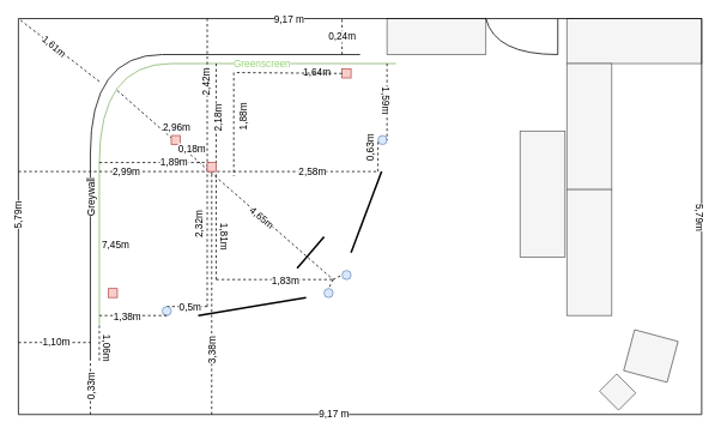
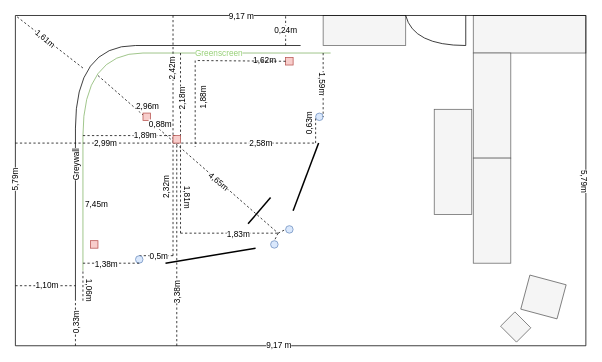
  <mxCell id="0" />
  <mxCell id="1" parent="0" />
  <mxCell id="2" value="" style="endArrow=none;html=1;rounded=0;" parent="1" edge="1"><mxGeometry width="50" height="50" relative="1" as="geometry"><mxPoint x="20" y="460" as="sourcePoint" /><mxPoint x="20" y="20" as="targetPoint" /></mxGeometry></mxCell>
  <mxCell id="3" value="5,79m" style="edgeLabel;html=1;align=center;verticalAlign=middle;resizable=0;points=[];rotation=-90;" parent="2" vertex="1" connectable="0"><mxGeometry x="0.338" y="1" relative="1" as="geometry"><mxPoint y="74" as="offset" /></mxGeometry></mxCell>
  <mxCell id="4" value="" style="endArrow=none;html=1;rounded=0;" parent="1" edge="1"><mxGeometry width="50" height="50" relative="1" as="geometry"><mxPoint x="20" y="460" as="sourcePoint" /><mxPoint x="780" y="460" as="targetPoint" /></mxGeometry></mxCell>
  <mxCell id="5" value="9,17 m" style="edgeLabel;html=1;align=center;verticalAlign=middle;resizable=0;points=[];" parent="4" vertex="1" connectable="0"><mxGeometry x="0.039" y="1" relative="1" as="geometry"><mxPoint x="-45" as="offset" /></mxGeometry></mxCell>
  <mxCell id="6" value="" style="endArrow=none;html=1;rounded=0;" parent="1" edge="1"><mxGeometry width="50" height="50" relative="1" as="geometry"><mxPoint x="100" y="400" as="sourcePoint" /><mxPoint x="100" y="170" as="targetPoint" /></mxGeometry></mxCell>
  <mxCell id="7" value="" style="endArrow=none;html=1;rounded=0;" parent="1" edge="1"><mxGeometry width="50" height="50" relative="1" as="geometry"><mxPoint x="400" y="60" as="sourcePoint" /><mxPoint x="180" y="60" as="targetPoint" /></mxGeometry></mxCell>
  <mxCell id="8" value="" style="endArrow=none;html=1;shadow=0;curved=1;" parent="1" edge="1"><mxGeometry width="50" height="50" relative="1" as="geometry"><mxPoint x="100" y="170" as="sourcePoint" /><mxPoint x="180" y="60" as="targetPoint" /><Array as="points"><mxPoint x="100" y="60" /></Array></mxGeometry></mxCell>
  <mxCell id="9" value="Greywall" style="edgeLabel;html=1;align=center;verticalAlign=middle;resizable=0;points=[];rotation=-90;" parent="8" vertex="1" connectable="0"><mxGeometry x="-0.649" y="-3" relative="1" as="geometry"><mxPoint x="-3" y="83" as="offset" /></mxGeometry></mxCell>
  <mxCell id="10" value="" style="endArrow=none;dashed=1;html=1;rounded=0;shadow=0;strokeWidth=1;" parent="1" edge="1"><mxGeometry width="50" height="50" relative="1" as="geometry"><mxPoint x="110" y="90" as="sourcePoint" /><mxPoint x="20" y="20" as="targetPoint" /></mxGeometry></mxCell>
  <mxCell id="11" value="1,61m" style="edgeLabel;html=1;align=center;verticalAlign=middle;resizable=0;points=[];rotation=40;" parent="10" vertex="1" connectable="0"><mxGeometry x="-0.362" y="-1" relative="1" as="geometry"><mxPoint x="-22" y="-17" as="offset" /></mxGeometry></mxCell>
  <mxCell id="12" value="0,24m" style="endArrow=none;dashed=1;html=1;rounded=0;shadow=0;strokeWidth=1;" parent="1" edge="1"><mxGeometry width="50" height="50" relative="1" as="geometry"><mxPoint x="380" y="60" as="sourcePoint" /><mxPoint x="380" y="20" as="targetPoint" /><Array as="points" /><mxPoint as="offset" /></mxGeometry></mxCell>
  <mxCell id="13" value="" style="endArrow=none;dashed=1;html=1;rounded=0;shadow=0;strokeWidth=1;" parent="1" edge="1"><mxGeometry width="50" height="50" relative="1" as="geometry"><mxPoint x="20" y="380" as="sourcePoint" /><mxPoint x="100" y="380" as="targetPoint" /></mxGeometry></mxCell>
  <mxCell id="14" value="1,10m" style="edgeLabel;html=1;align=center;verticalAlign=middle;resizable=0;points=[];" parent="13" vertex="1" connectable="0"><mxGeometry x="0.514" y="1" relative="1" as="geometry"><mxPoint x="-20" as="offset" /></mxGeometry></mxCell>
  <mxCell id="15" value="" style="endArrow=none;html=1;rounded=0;fillColor=#d5e8d4;strokeColor=#82b366;" parent="1" edge="1"><mxGeometry width="50" height="50" relative="1" as="geometry"><mxPoint x="110" y="360" as="sourcePoint" /><mxPoint x="110" y="180" as="targetPoint" /></mxGeometry></mxCell>
  <mxCell id="16" value="" style="endArrow=none;html=1;rounded=0;fillColor=#d5e8d4;strokeColor=#82b366;" parent="1" edge="1"><mxGeometry width="50" height="50" relative="1" as="geometry"><mxPoint x="440" y="70" as="sourcePoint" /><mxPoint x="190" y="70" as="targetPoint" /></mxGeometry></mxCell>
  <mxCell id="17" value="" style="endArrow=none;html=1;shadow=0;curved=1;fillColor=#d5e8d4;strokeColor=#82b366;" parent="1" edge="1"><mxGeometry width="50" height="50" relative="1" as="geometry"><mxPoint x="110" y="180" as="sourcePoint" /><mxPoint x="190" y="70" as="targetPoint" /><Array as="points"><mxPoint x="110" y="70" /></Array></mxGeometry></mxCell>
  <mxCell id="18" value="Greenscreen" style="edgeLabel;html=1;align=center;verticalAlign=middle;resizable=0;points=[];rotation=0;fontColor=#97D077;" parent="17" vertex="1" connectable="0"><mxGeometry x="-0.649" y="-3" relative="1" as="geometry"><mxPoint x="177" y="-77" as="offset" /></mxGeometry></mxCell>
  <mxCell id="19" value="" style="endArrow=none;dashed=1;html=1;rounded=0;shadow=0;strokeWidth=1;fontColor=#000000;entryX=0;entryY=0.5;entryDx=0;entryDy=0;" parent="1" edge="1"><mxGeometry width="50" height="50" relative="1" as="geometry"><mxPoint x="230" y="20" as="sourcePoint" /><mxPoint x="230" y="185" as="targetPoint" /></mxGeometry></mxCell>
  <mxCell id="20" value="2,42m" style="edgeLabel;html=1;align=center;verticalAlign=middle;resizable=0;points=[];fontColor=#000000;rotation=-90;" parent="19" vertex="1" connectable="0"><mxGeometry x="0.059" y="1" relative="1" as="geometry"><mxPoint x="-2" y="-15" as="offset" /></mxGeometry></mxCell>
  <mxCell id="21" value="" style="endArrow=none;dashed=1;html=1;rounded=0;shadow=0;strokeWidth=1;fontColor=#000000;entryX=1;entryY=0.5;entryDx=0;entryDy=0;" parent="1" edge="1"><mxGeometry width="50" height="50" relative="1" as="geometry"><mxPoint x="240" y="70" as="sourcePoint" /><mxPoint x="240" y="185" as="targetPoint" /></mxGeometry></mxCell>
  <mxCell id="22" value="2,18m" style="edgeLabel;html=1;align=center;verticalAlign=middle;resizable=0;points=[];fontColor=#000000;rotation=-90;fontSize=11;" parent="21" vertex="1" connectable="0"><mxGeometry x="0.059" y="1" relative="1" as="geometry"><mxPoint y="1" as="offset" /></mxGeometry></mxCell>
  <mxCell id="23" value="" style="endArrow=none;dashed=1;html=1;rounded=0;shadow=0;strokeWidth=1;fontSize=11;fontColor=#000000;entryX=0.5;entryY=0;entryDx=0;entryDy=0;" parent="1" edge="1"><mxGeometry width="50" height="50" relative="1" as="geometry"><mxPoint x="110" y="180" as="sourcePoint" /><mxPoint x="235" y="180" as="targetPoint" /></mxGeometry></mxCell>
  <mxCell id="24" value="1,89m" style="edgeLabel;html=1;align=center;verticalAlign=middle;resizable=0;points=[];fontSize=11;fontColor=#000000;" parent="23" vertex="1" connectable="0"><mxGeometry x="-0.224" y="-1" relative="1" as="geometry"><mxPoint x="33" y="-2" as="offset" /></mxGeometry></mxCell>
  <mxCell id="25" value="" style="endArrow=none;dashed=1;html=1;rounded=0;shadow=0;strokeWidth=1;fontSize=11;fontColor=#000000;entryX=0.5;entryY=1;entryDx=0;entryDy=0;" parent="1" edge="1"><mxGeometry width="50" height="50" relative="1" as="geometry"><mxPoint x="20" y="190" as="sourcePoint" /><mxPoint x="235" y="190" as="targetPoint" /></mxGeometry></mxCell>
  <mxCell id="26" value="2,99m" style="edgeLabel;html=1;align=center;verticalAlign=middle;resizable=0;points=[];fontSize=11;fontColor=#000000;" parent="25" vertex="1" connectable="0"><mxGeometry x="0.11" y="1" relative="1" as="geometry"><mxPoint as="offset" /></mxGeometry></mxCell>
  <mxCell id="27" value="" style="endArrow=none;dashed=1;html=1;rounded=0;shadow=0;strokeWidth=1;fontSize=11;fontColor=#000000;exitX=0.5;exitY=1;exitDx=0;exitDy=0;" parent="1" edge="1"><mxGeometry width="50" height="50" relative="1" as="geometry"><mxPoint x="235" y="190" as="sourcePoint" /><mxPoint x="420" y="190" as="targetPoint" /></mxGeometry></mxCell>
  <mxCell id="28" value="2,58m" style="edgeLabel;html=1;align=center;verticalAlign=middle;resizable=0;points=[];fontSize=11;fontColor=#000000;" parent="27" vertex="1" connectable="0"><mxGeometry x="0.197" relative="1" as="geometry"><mxPoint as="offset" /></mxGeometry></mxCell>
  <mxCell id="29" value="" style="endArrow=none;dashed=1;html=1;rounded=0;shadow=0;strokeWidth=1;fontSize=11;fontColor=#000000;" parent="1" edge="1"><mxGeometry width="50" height="50" relative="1" as="geometry"><mxPoint x="240" y="310" as="sourcePoint" /><mxPoint x="370" y="310" as="targetPoint" /></mxGeometry></mxCell>
  <mxCell id="30" value="1,83m" style="edgeLabel;html=1;align=center;verticalAlign=middle;resizable=0;points=[];fontSize=11;fontColor=#000000;" parent="29" vertex="1" connectable="0"><mxGeometry x="0.399" y="-1" relative="1" as="geometry"><mxPoint x="-15" y="-1" as="offset" /></mxGeometry></mxCell>
  <mxCell id="31" value="" style="endArrow=none;dashed=1;html=1;rounded=0;shadow=0;strokeWidth=1;fontSize=11;fontColor=#000000;exitX=0;exitY=0.5;exitDx=0;exitDy=0;" parent="1" source="38" edge="1"><mxGeometry width="50" height="50" relative="1" as="geometry"><mxPoint x="190" y="344.87" as="sourcePoint" /><mxPoint x="230" y="340" as="targetPoint" /></mxGeometry></mxCell>
  <mxCell id="32" value="0,5m" style="edgeLabel;html=1;align=center;verticalAlign=middle;resizable=0;points=[];fontSize=11;fontColor=#000000;" parent="31" vertex="1" connectable="0"><mxGeometry x="-0.191" y="1" relative="1" as="geometry"><mxPoint x="7" y="1" as="offset" /></mxGeometry></mxCell>
  <mxCell id="33" value="" style="endArrow=none;dashed=1;html=1;rounded=0;shadow=0;strokeWidth=1;fontSize=11;fontColor=#000000;entryX=0;entryY=0.5;entryDx=0;entryDy=0;" parent="1" edge="1"><mxGeometry width="50" height="50" relative="1" as="geometry"><mxPoint x="230" y="340" as="sourcePoint" /><mxPoint x="230" y="185" as="targetPoint" /></mxGeometry></mxCell>
  <mxCell id="34" value="&lt;font style=&quot;font-size: 11px;&quot;&gt;2,32m&lt;br&gt;&lt;/font&gt;" style="edgeLabel;html=1;align=center;verticalAlign=middle;resizable=0;points=[];fontSize=4;fontColor=#000000;rotation=-90;" parent="33" vertex="1" connectable="0"><mxGeometry x="0.223" relative="1" as="geometry"><mxPoint x="-10" y="5" as="offset" /></mxGeometry></mxCell>
  <mxCell id="35" value="" style="endArrow=none;dashed=1;html=1;rounded=0;shadow=0;strokeWidth=1;fontSize=11;fontColor=#000000;entryX=0;entryY=0.5;entryDx=0;entryDy=0;" parent="1" target="37" edge="1"><mxGeometry width="50" height="50" relative="1" as="geometry"><mxPoint x="420" y="190" as="sourcePoint" /><mxPoint x="340" y="170" as="targetPoint" /></mxGeometry></mxCell>
  <mxCell id="36" value="0,63m" style="edgeLabel;html=1;align=center;verticalAlign=middle;resizable=0;points=[];fontSize=11;fontColor=#000000;rotation=-90;" parent="35" vertex="1" connectable="0"><mxGeometry x="-0.187" y="-1" relative="1" as="geometry"><mxPoint x="-11" y="-11" as="offset" /></mxGeometry></mxCell>
  <mxCell id="37" value="" style="ellipse;whiteSpace=wrap;html=1;aspect=fixed;fontSize=11;fillColor=#dae8fc;strokeColor=#6c8ebf;" parent="1" vertex="1"><mxGeometry x="420" y="150" width="10" height="10" as="geometry" /></mxCell>
  <mxCell id="38" value="" style="ellipse;whiteSpace=wrap;html=1;aspect=fixed;fontSize=11;fillColor=#dae8fc;strokeColor=#6c8ebf;direction=south;" parent="1" vertex="1"><mxGeometry x="180" y="340" width="10" height="10" as="geometry" /></mxCell>
  <mxCell id="39" value="" style="ellipse;whiteSpace=wrap;html=1;aspect=fixed;fontSize=11;fillColor=#dae8fc;strokeColor=#6c8ebf;" parent="1" vertex="1"><mxGeometry x="380" y="300" width="10" height="10" as="geometry" /></mxCell>
  <mxCell id="40" value="" style="ellipse;whiteSpace=wrap;html=1;aspect=fixed;fontSize=11;fillColor=#dae8fc;strokeColor=#6c8ebf;" parent="1" vertex="1"><mxGeometry x="360" y="320" width="10" height="10" as="geometry" /></mxCell>
  <mxCell id="41" value="" style="endArrow=none;dashed=1;html=1;rounded=0;shadow=0;strokeWidth=1;fontSize=11;fontColor=#000000;entryX=0.5;entryY=0;entryDx=0;entryDy=0;" parent="1" target="40" edge="1"><mxGeometry width="50" height="50" relative="1" as="geometry"><mxPoint x="370" y="310" as="sourcePoint" /><mxPoint x="300" y="260" as="targetPoint" /></mxGeometry></mxCell>
  <mxCell id="42" value="" style="endArrow=none;dashed=1;html=1;rounded=0;shadow=0;strokeWidth=1;fontSize=11;fontColor=#000000;entryX=0;entryY=0.5;entryDx=0;entryDy=0;" parent="1" target="39" edge="1"><mxGeometry width="50" height="50" relative="1" as="geometry"><mxPoint x="370" y="310" as="sourcePoint" /><mxPoint x="380" y="335" as="targetPoint" /></mxGeometry></mxCell>
  <mxCell id="43" value="" style="endArrow=none;dashed=1;html=1;rounded=0;shadow=0;strokeWidth=1;fontSize=11;fontColor=#000000;" parent="1" edge="1"><mxGeometry width="50" height="50" relative="1" as="geometry"><mxPoint x="130" y="100" as="sourcePoint" /><mxPoint x="370" y="310" as="targetPoint" /></mxGeometry></mxCell>
  <mxCell id="44" value="4,65m" style="edgeLabel;html=1;align=center;verticalAlign=middle;resizable=0;points=[];fontSize=11;fontColor=#000000;rotation=40;" parent="43" vertex="1" connectable="0"><mxGeometry x="0.152" relative="1" as="geometry"><mxPoint x="22" y="19" as="offset" /></mxGeometry></mxCell>
  <mxCell id="45" value="" style="whiteSpace=wrap;html=1;aspect=fixed;fontSize=11;fillColor=#f8cecc;strokeColor=#b85450;" parent="1" vertex="1"><mxGeometry x="230" y="180" width="10" height="10" as="geometry" /></mxCell>
  <mxCell id="46" value="" style="endArrow=none;dashed=1;html=1;rounded=0;shadow=0;strokeWidth=1;fontSize=11;fontColor=#000000;entryX=1;entryY=0.5;entryDx=0;entryDy=0;" parent="1" target="37" edge="1"><mxGeometry width="50" height="50" relative="1" as="geometry"><mxPoint x="430" y="70" as="sourcePoint" /><mxPoint x="250" y="150" as="targetPoint" /></mxGeometry></mxCell>
  <mxCell id="47" value="1,59m" style="edgeLabel;html=1;align=center;verticalAlign=middle;resizable=0;points=[];fontSize=11;fontColor=#000000;rotation=90;" parent="46" vertex="1" connectable="0"><mxGeometry x="-0.226" y="1" relative="1" as="geometry"><mxPoint x="-1" y="7" as="offset" /></mxGeometry></mxCell>
  <mxCell id="48" value="" style="endArrow=none;dashed=1;html=1;rounded=0;shadow=0;strokeWidth=1;fontSize=11;fontColor=#000000;exitX=1;exitY=0.5;exitDx=0;exitDy=0;" parent="1" source="38" edge="1"><mxGeometry width="50" height="50" relative="1" as="geometry"><mxPoint x="200" y="300" as="sourcePoint" /><mxPoint x="110" y="350" as="targetPoint" /></mxGeometry></mxCell>
  <mxCell id="49" value="1,38m" style="edgeLabel;html=1;align=center;verticalAlign=middle;resizable=0;points=[];fontSize=11;fontColor=#000000;" parent="48" vertex="1" connectable="0"><mxGeometry x="0.211" relative="1" as="geometry"><mxPoint as="offset" /></mxGeometry></mxCell>
  <mxCell id="50" value="" style="endArrow=none;dashed=1;html=1;rounded=0;shadow=0;strokeWidth=1;fontSize=11;fontColor=#000000;" parent="1" edge="1"><mxGeometry width="50" height="50" relative="1" as="geometry"><mxPoint x="100" y="460" as="sourcePoint" /><mxPoint x="100" y="400" as="targetPoint" /></mxGeometry></mxCell>
  <mxCell id="51" value="0,33m" style="edgeLabel;html=1;align=center;verticalAlign=middle;resizable=0;points=[];fontSize=11;fontColor=#000000;rotation=-90;" parent="50" vertex="1" connectable="0"><mxGeometry x="-0.279" relative="1" as="geometry"><mxPoint y="-8" as="offset" /></mxGeometry></mxCell>
  <mxCell id="52" value="" style="endArrow=none;dashed=1;html=1;rounded=0;shadow=0;strokeWidth=1;fontSize=11;fontColor=#000000;entryX=0.5;entryY=1;entryDx=0;entryDy=0;" parent="1" target="45" edge="1"><mxGeometry width="50" height="50" relative="1" as="geometry"><mxPoint x="235" y="460" as="sourcePoint" /><mxPoint x="250" y="310" as="targetPoint" /></mxGeometry></mxCell>
  <mxCell id="53" value="3,38m" style="edgeLabel;html=1;align=center;verticalAlign=middle;resizable=0;points=[];fontSize=11;fontColor=#000000;rotation=-90;" parent="52" vertex="1" connectable="0"><mxGeometry x="-0.671" y="-1" relative="1" as="geometry"><mxPoint x="-1" y="-26" as="offset" /></mxGeometry></mxCell>
  <mxCell id="54" value="" style="endArrow=none;dashed=1;html=1;rounded=0;shadow=0;strokeWidth=1;fontSize=11;fontColor=#000000;" parent="1" edge="1"><mxGeometry width="50" height="50" relative="1" as="geometry"><mxPoint x="110" y="400" as="sourcePoint" /><mxPoint x="110" y="360" as="targetPoint" /></mxGeometry></mxCell>
  <mxCell id="55" value="1,06m" style="edgeLabel;html=1;align=center;verticalAlign=middle;resizable=0;points=[];fontSize=11;fontColor=#000000;rotation=90;" parent="54" vertex="1" connectable="0"><mxGeometry x="-0.267" y="-1" relative="1" as="geometry"><mxPoint x="9" as="offset" /></mxGeometry></mxCell>
  <mxCell id="56" value="" style="rounded=0;whiteSpace=wrap;html=1;fontSize=11;fontColor=#333333;fillColor=#f5f5f5;strokeColor=#666666;" parent="1" vertex="1"><mxGeometry x="430" y="20" width="110" height="40" as="geometry" /></mxCell>
  <mxCell id="57" value="" style="rounded=0;whiteSpace=wrap;html=1;fontSize=11;fontColor=#333333;fillColor=#f5f5f5;strokeColor=#666666;" parent="1" vertex="1"><mxGeometry x="630" y="20" width="150" height="50" as="geometry" /></mxCell>
  <mxCell id="58" value="" style="rounded=0;whiteSpace=wrap;html=1;fontSize=11;fontColor=#333333;rotation=90;fillColor=#f5f5f5;strokeColor=#666666;" parent="1" vertex="1"><mxGeometry x="585" y="115" width="140" height="50" as="geometry" /></mxCell>
  <mxCell id="59" value="" style="rounded=0;whiteSpace=wrap;html=1;fontSize=11;fontColor=#333333;rotation=90;fillColor=#f5f5f5;strokeColor=#666666;" parent="1" vertex="1"><mxGeometry x="585" y="255" width="140" height="50" as="geometry" /></mxCell>
  <mxCell id="60" value="" style="endArrow=none;html=1;rounded=0;" parent="1" edge="1"><mxGeometry width="50" height="50" relative="1" as="geometry"><mxPoint x="780" y="460" as="sourcePoint" /><mxPoint x="780" y="20" as="targetPoint" /></mxGeometry></mxCell>
  <mxCell id="61" value="5,79m" style="edgeLabel;html=1;align=center;verticalAlign=middle;resizable=0;points=[];rotation=90;" parent="60" vertex="1" connectable="0"><mxGeometry x="0.338" y="1" relative="1" as="geometry"><mxPoint y="74" as="offset" /></mxGeometry></mxCell>
  <mxCell id="62" value="" style="endArrow=none;html=1;rounded=0;" parent="1" edge="1"><mxGeometry width="50" height="50" relative="1" as="geometry"><mxPoint x="20" y="20" as="sourcePoint" /><mxPoint x="780" y="20" as="targetPoint" /></mxGeometry></mxCell>
  <mxCell id="63" value="9,17 m" style="edgeLabel;html=1;align=center;verticalAlign=middle;resizable=0;points=[];" parent="62" vertex="1" connectable="0"><mxGeometry x="0.039" y="1" relative="1" as="geometry"><mxPoint x="-95" y="1" as="offset" /></mxGeometry></mxCell>
  <mxCell id="64" value="" style="rounded=0;whiteSpace=wrap;html=1;fontSize=11;fontColor=#333333;rotation=105;fillColor=#f5f5f5;strokeColor=#666666;" parent="1" vertex="1"><mxGeometry x="700" y="370" width="47" height="50" as="geometry" /></mxCell>
  <mxCell id="65" value="" style="rounded=0;whiteSpace=wrap;html=1;fontSize=11;fontColor=#333333;rotation=135;fillColor=#f5f5f5;strokeColor=#666666;" parent="1" vertex="1"><mxGeometry x="673" y="420" width="27" height="30" as="geometry" /></mxCell>
  <mxCell id="66" value="" style="rounded=0;whiteSpace=wrap;html=1;fontSize=11;fontColor=#333333;rotation=90;fillColor=#f5f5f5;strokeColor=#666666;" parent="1" vertex="1"><mxGeometry x="533" y="190" width="140" height="50" as="geometry" /></mxCell>
  <mxCell id="67" value="" style="endArrow=none;html=1;shadow=0;curved=1;" parent="1" edge="1"><mxGeometry width="50" height="50" relative="1" as="geometry"><mxPoint x="620" y="60" as="sourcePoint" /><mxPoint x="540" y="20" as="targetPoint" /><Array as="points"><mxPoint x="550" y="60" /></Array></mxGeometry></mxCell>
  <mxCell id="68" value="" style="endArrow=none;html=1;rounded=0;shadow=0;strokeWidth=1;fontSize=11;fontColor=#000000;" parent="1" edge="1"><mxGeometry width="50" height="50" relative="1" as="geometry"><mxPoint x="620" y="60" as="sourcePoint" /><mxPoint x="620" y="20" as="targetPoint" /></mxGeometry></mxCell>
  <mxCell id="69" value="" style="endArrow=none;html=1;rounded=0;shadow=0;strokeWidth=2;fontSize=11;fontColor=#000000;" parent="1" edge="1"><mxGeometry width="50" height="50" relative="1" as="geometry"><mxPoint x="220" y="350" as="sourcePoint" /><mxPoint x="340" y="330" as="targetPoint" /></mxGeometry></mxCell>
  <mxCell id="70" value="" style="endArrow=none;html=1;rounded=0;shadow=0;strokeWidth=2;fontSize=11;fontColor=#000000;strokeColor=default;endSize=6;jumpStyle=none;" parent="1" edge="1"><mxGeometry width="50" height="50" relative="1" as="geometry"><mxPoint x="390" y="280" as="sourcePoint" /><mxPoint x="424" y="190" as="targetPoint" /></mxGeometry></mxCell>
  <mxCell id="71" value="" style="endArrow=none;html=1;rounded=0;shadow=0;strokeWidth=2;fontSize=11;fontColor=#000000;strokeColor=default;endSize=6;jumpStyle=none;" parent="1" edge="1"><mxGeometry width="50" height="50" relative="1" as="geometry"><mxPoint x="330" y="297.5" as="sourcePoint" /><mxPoint x="360" y="262.5" as="targetPoint" /></mxGeometry></mxCell>
  <mxCell id="72" value="" style="endArrow=none;dashed=1;html=1;rounded=0;shadow=0;strokeColor=default;strokeWidth=1;fontSize=11;fontColor=#000000;endSize=6;jumpStyle=none;entryX=1;entryY=1;entryDx=0;entryDy=0;" parent="1" target="45" edge="1"><mxGeometry width="50" height="50" relative="1" as="geometry"><mxPoint x="240" y="310" as="sourcePoint" /><mxPoint x="320" y="290" as="targetPoint" /></mxGeometry></mxCell>
  <mxCell id="73" value="1,81m" style="edgeLabel;html=1;align=center;verticalAlign=middle;resizable=0;points=[];fontSize=11;fontColor=#000000;rotation=90;" parent="72" vertex="1" connectable="0"><mxGeometry x="-0.191" relative="1" as="geometry"><mxPoint x="10" as="offset" /></mxGeometry></mxCell>
  <mxCell id="74" value="" style="whiteSpace=wrap;html=1;aspect=fixed;fontSize=11;fillColor=#f8cecc;strokeColor=#b85450;" vertex="1" parent="1"><mxGeometry x="190" y="150" width="10" height="10" as="geometry" /></mxCell>
  <mxCell id="75" value="2,96m" style="edgeLabel;html=1;align=center;verticalAlign=middle;resizable=0;points=[];fontSize=11;fontColor=#000000;" vertex="1" connectable="0" parent="1"><mxGeometry x="195.001" y="140" as="geometry" /></mxCell>
- <mxCell id="76" value="0,18m" style="edgeLabel;html=1;align=center;verticalAlign=middle;resizable=0;points=[];fontSize=11;fontColor=#000000;" vertex="1" connectable="0" parent="1"><mxGeometry x="210.001" y="155" as="geometry"><mxPoint x="2" y="9" as="offset" /></mxGeometry></mxCell>
+ <mxCell id="76" value="0,88m" style="edgeLabel;html=1;align=center;verticalAlign=middle;resizable=0;points=[];fontSize=11;fontColor=#000000;" vertex="1" connectable="0" parent="1"><mxGeometry x="210.001" y="155" as="geometry"><mxPoint x="2" y="9" as="offset" /></mxGeometry></mxCell>
  <mxCell id="77" value="7,45m" style="edgeLabel;html=1;align=center;verticalAlign=middle;resizable=0;points=[];fontSize=11;fontColor=#000000;" vertex="1" connectable="0" parent="1"><mxGeometry x="170.001" y="200" as="geometry"><mxPoint x="-43" y="70" as="offset" /></mxGeometry></mxCell>
  <mxCell id="78" value="" style="whiteSpace=wrap;html=1;aspect=fixed;fontSize=11;fillColor=#f8cecc;strokeColor=#b85450;" vertex="1" parent="1"><mxGeometry x="120" y="320" width="10" height="10" as="geometry" /></mxCell>
  <mxCell id="79" value="" style="whiteSpace=wrap;html=1;aspect=fixed;fontSize=11;fillColor=#f8cecc;strokeColor=#b85450;" vertex="1" parent="1"><mxGeometry x="380" y="76" width="10" height="10" as="geometry" /></mxCell>
- <mxCell id="80" value="1,64m" style="edgeLabel;html=1;align=center;verticalAlign=middle;resizable=0;points=[];fontSize=11;fontColor=#000000;" vertex="1" connectable="0" parent="1"><mxGeometry x="190.001" y="140" as="geometry"><mxPoint x="161" y="-61" as="offset" /></mxGeometry></mxCell>
+ <mxCell id="80" value="1,62m" style="edgeLabel;html=1;align=center;verticalAlign=middle;resizable=0;points=[];fontSize=11;fontColor=#000000;" vertex="1" connectable="0" parent="1"><mxGeometry x="190.001" y="140" as="geometry"><mxPoint x="161" y="-61" as="offset" /></mxGeometry></mxCell>
  <mxCell id="81" value="" style="endArrow=none;dashed=1;html=1;rounded=0;shadow=0;strokeWidth=1;fontColor=#000000;entryX=1;entryY=0.5;entryDx=0;entryDy=0;" edge="1" parent="1"><mxGeometry width="50" height="50" relative="1" as="geometry"><mxPoint x="259.52" y="80" as="sourcePoint" /><mxPoint x="259.52" y="195" as="targetPoint" /></mxGeometry></mxCell>
  <mxCell id="82" value="1,88m" style="edgeLabel;html=1;align=center;verticalAlign=middle;resizable=0;points=[];fontColor=#000000;rotation=-90;fontSize=11;" vertex="1" connectable="0" parent="81"><mxGeometry x="0.059" y="1" relative="1" as="geometry"><mxPoint x="9" y="-11" as="offset" /></mxGeometry></mxCell>
  <mxCell id="83" value="" style="endArrow=none;dashed=1;html=1;rounded=0;shadow=0;strokeWidth=1;fontColor=#000000;exitX=0;exitY=0.5;exitDx=0;exitDy=0;" edge="1" parent="1" source="79"><mxGeometry width="50" height="50" relative="1" as="geometry"><mxPoint x="269.52" y="90" as="sourcePoint" /><mxPoint x="260" y="80" as="targetPoint" /></mxGeometry></mxCell>
